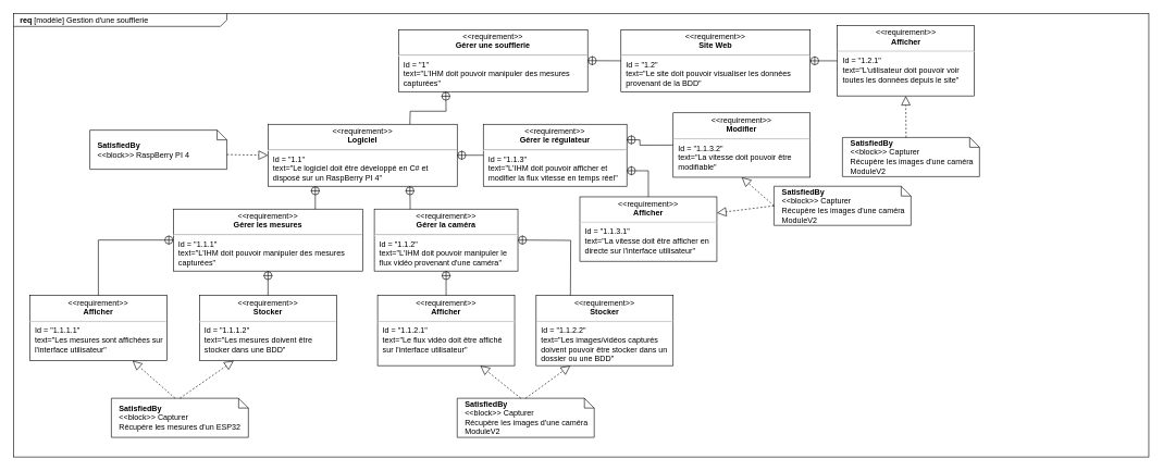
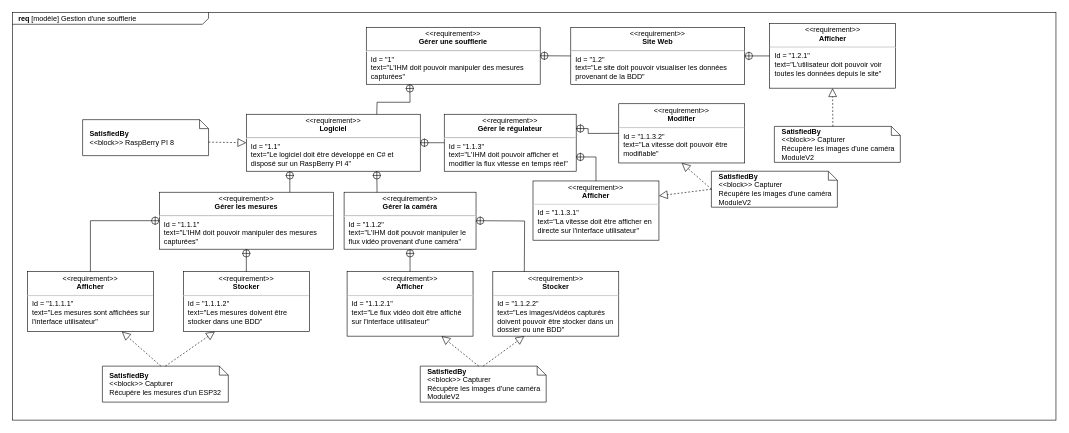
  <mxCell id="0" style=";html=1;" />
  <mxCell id="1" style=";html=1;" parent="0" />
  <mxCell id="2" value="&lt;p style=&quot;margin: 0px ; margin-top: 4px ; margin-left: 10px ; text-align: left&quot;&gt;&lt;b&gt;req&lt;/b&gt;&amp;nbsp;[modèle] Gestion d'une soufflerie&lt;/p&gt;" style="html=1;strokeWidth=1;shape=mxgraph.sysml.package;html=1;overflow=fill;whiteSpace=wrap;fillColor=none;gradientColor=none;fontSize=12;align=center;labelX=327.64;" parent="1" vertex="1"><mxGeometry x="20" y="20" width="1740" height="680" as="geometry" /></mxCell>
  <mxCell id="3" style="edgeStyle=none;rounded=0;html=1;dashed=1;endArrow=none;endFill=0;jettySize=auto;orthogonalLoop=1;" parent="1" edge="1"><mxGeometry relative="1" as="geometry"><mxPoint x="926.583" y="335" as="targetPoint" /></mxGeometry></mxCell>
  <mxCell id="4" style="edgeStyle=orthogonalEdgeStyle;rounded=0;html=1;endArrow=circlePlus;endFill=0;jettySize=auto;orthogonalLoop=1;entryX=0.25;entryY=1;" parent="1" edge="1"><mxGeometry relative="1" as="geometry"><Array as="points"><mxPoint x="487" y="315" /><mxPoint x="537" y="315" /></Array><mxPoint x="487" y="335" as="sourcePoint" /></mxGeometry></mxCell>
  <mxCell id="5" style="edgeStyle=orthogonalEdgeStyle;rounded=0;html=1;endArrow=circlePlus;endFill=0;jettySize=auto;orthogonalLoop=1;entryX=0.5;entryY=1;" parent="1" edge="1"><mxGeometry relative="1" as="geometry"><Array as="points"><mxPoint x="677" y="315" /><mxPoint x="577" y="315" /></Array><mxPoint x="577" y="285" as="targetPoint" /></mxGeometry></mxCell>
  <mxCell id="6" style="edgeStyle=orthogonalEdgeStyle;rounded=0;html=1;endArrow=circlePlus;endFill=0;jettySize=auto;orthogonalLoop=1;entryX=0.75;entryY=1;" parent="1" edge="1"><mxGeometry relative="1" as="geometry"><Array as="points"><mxPoint x="877" y="305" /><mxPoint x="617" y="305" /></Array><mxPoint x="617" y="285" as="targetPoint" /></mxGeometry></mxCell>
  <mxCell id="7" value="&lt;p style=&quot;margin: 0px ; margin-top: 4px ; text-align: center&quot;&gt;&amp;lt;&amp;lt;requirement&amp;gt;&amp;gt;&lt;br&gt;&lt;b&gt;Gérer&amp;nbsp;les mesures&lt;/b&gt;&lt;/p&gt;&lt;hr&gt;&lt;p style=&quot;margin: 0px ; margin-left: 8px ; text-align: left&quot;&gt;Id = &quot;1.1.1&quot;&lt;/p&gt;&lt;p style=&quot;margin: 0px ; margin-left: 8px ; text-align: left&quot;&gt;text=&quot;L'IHM doit pouvoir manipuler des mesures capturées&quot;&lt;/p&gt;" style="shape=rect;html=1;overflow=fill;whiteSpace=wrap;" vertex="1" parent="1"><mxGeometry x="265" y="320" width="290" height="95" as="geometry" /></mxCell>
  <mxCell id="8" value="&lt;p style=&quot;margin: 0px ; margin-top: 4px ; text-align: center&quot;&gt;&amp;lt;&amp;lt;requirement&amp;gt;&amp;gt;&lt;br&gt;&lt;b&gt;Afficher&lt;/b&gt;&lt;/p&gt;&lt;hr&gt;&lt;p style=&quot;margin: 0px ; margin-left: 8px ; text-align: left&quot;&gt;Id = &quot;1.1.1.1&quot;&lt;/p&gt;&lt;p style=&quot;margin: 0px ; margin-left: 8px ; text-align: left&quot;&gt;text=&quot;Les mesures sont affichées sur l'interface utilisateur&quot;&lt;/p&gt;" style="shape=rect;html=1;overflow=fill;whiteSpace=wrap;" vertex="1" parent="1"><mxGeometry x="45" y="452.5" width="210" height="100" as="geometry" /></mxCell>
  <mxCell id="9" value="" style="edgeStyle=none;html=1;startArrow=sysMLPackCont;startSize=12;endArrow=none;rounded=0;exitX=0;exitY=0.5;exitDx=0;exitDy=0;entryX=0.5;entryY=0;entryDx=0;entryDy=0;" edge="1" parent="1" source="7" target="8"><mxGeometry width="160" relative="1" as="geometry"><mxPoint x="365" y="552.5" as="sourcePoint" /><mxPoint x="525" y="552.5" as="targetPoint" /><Array as="points"><mxPoint x="150" y="367.5" /></Array></mxGeometry></mxCell>
  <mxCell id="10" value="&lt;p style=&quot;margin: 0px ; margin-top: 4px ; text-align: center&quot;&gt;&amp;lt;&amp;lt;requirement&amp;gt;&amp;gt;&lt;br&gt;&lt;b&gt;Stocker&lt;/b&gt;&lt;/p&gt;&lt;hr&gt;&lt;p style=&quot;margin: 0px ; margin-left: 8px ; text-align: left&quot;&gt;Id = &quot;1.1.1.2&quot;&lt;/p&gt;&lt;p style=&quot;margin: 0px ; margin-left: 8px ; text-align: left&quot;&gt;text=&quot;Les mesures doivent être stocker dans une BDD&quot;&lt;/p&gt;" style="shape=rect;html=1;overflow=fill;whiteSpace=wrap;" vertex="1" parent="1"><mxGeometry x="305" y="452.5" width="210" height="100" as="geometry" /></mxCell>
  <mxCell id="11" value="" style="edgeStyle=none;html=1;startArrow=sysMLPackCont;startSize=12;endArrow=none;rounded=0;exitX=0.5;exitY=1;exitDx=0;exitDy=0;entryX=0.5;entryY=0;entryDx=0;entryDy=0;" edge="1" parent="1" source="7" target="10"><mxGeometry width="160" relative="1" as="geometry"><mxPoint x="395" y="492.5" as="sourcePoint" /><mxPoint x="555" y="492.5" as="targetPoint" /></mxGeometry></mxCell>
  <mxCell id="12" value="&lt;p style=&quot;margin: 0px ; margin-top: 4px ; text-align: center&quot;&gt;&amp;lt;&amp;lt;requirement&amp;gt;&amp;gt;&lt;br&gt;&lt;b&gt;Gérer une soufflerie&lt;/b&gt;&lt;/p&gt;&lt;hr&gt;&lt;p style=&quot;margin: 0px ; margin-left: 8px ; text-align: left&quot;&gt;Id = &quot;1&quot;&lt;/p&gt;&lt;p style=&quot;margin: 0px ; margin-left: 8px ; text-align: left&quot;&gt;text=&quot;L'IHM doit pouvoir manipuler des mesures capturées&quot;&lt;/p&gt;" style="shape=rect;html=1;overflow=fill;whiteSpace=wrap;" vertex="1" parent="1"><mxGeometry x="610" y="45" width="290" height="95" as="geometry" /></mxCell>
  <mxCell id="13" value="&lt;p style=&quot;margin: 0px ; margin-top: 4px ; text-align: center&quot;&gt;&amp;lt;&amp;lt;requirement&amp;gt;&amp;gt;&lt;br&gt;&lt;b&gt;Logiciel&lt;/b&gt;&lt;/p&gt;&lt;hr&gt;&lt;p style=&quot;margin: 0px ; margin-left: 8px ; text-align: left&quot;&gt;Id = &quot;1.1&quot;&lt;/p&gt;&lt;p style=&quot;margin: 0px ; margin-left: 8px ; text-align: left&quot;&gt;text=&quot;Le logiciel doit être développé en C# et disposé sur un RaspBerry PI 4&quot;&lt;/p&gt;" style="shape=rect;html=1;overflow=fill;whiteSpace=wrap;" vertex="1" parent="1"><mxGeometry x="410" y="190" width="290" height="95" as="geometry" /></mxCell>
  <mxCell id="14" value="" style="edgeStyle=none;html=1;startArrow=sysMLPackCont;startSize=12;endArrow=none;rounded=0;exitX=0.25;exitY=1;exitDx=0;exitDy=0;entryX=0.75;entryY=0;entryDx=0;entryDy=0;" edge="1" parent="1" source="13" target="7"><mxGeometry width="160" relative="1" as="geometry"><mxPoint x="480" y="290" as="sourcePoint" /><mxPoint x="640" y="290" as="targetPoint" /></mxGeometry></mxCell>
- <mxCell id="15" value="&lt;b&gt;SatisfiedBy&lt;/b&gt;&lt;div&gt;&amp;lt;&amp;lt;block&amp;gt;&amp;gt; RaspBerry PI 4&lt;/div&gt;" style="shape=note;size=15;align=left;spacingLeft=10;html=1;whiteSpace=wrap;strokeWidth=1;fontSize=12;" vertex="1" parent="1"><mxGeometry x="137" y="199" width="210" height="60" as="geometry" /></mxCell>
+ <mxCell id="15" value="&lt;b&gt;SatisfiedBy&lt;/b&gt;&lt;div&gt;&amp;lt;&amp;lt;block&amp;gt;&amp;gt; RaspBerry PI 8&lt;/div&gt;" style="shape=note;size=15;align=left;spacingLeft=10;html=1;whiteSpace=wrap;strokeWidth=1;fontSize=12;" vertex="1" parent="1"><mxGeometry x="137" y="199" width="210" height="60" as="geometry" /></mxCell>
  <mxCell id="16" value="" style="edgeStyle=none;html=1;endSize=12;endArrow=block;endFill=0;dashed=1;rounded=0;exitX=0;exitY=0;exitDx=210;exitDy=37.5;exitPerimeter=0;entryX=0;entryY=0.5;entryDx=0;entryDy=0;" edge="1" parent="1" source="15" target="13"><mxGeometry width="160" relative="1" as="geometry"><mxPoint x="350" y="330" as="sourcePoint" /><mxPoint x="510" y="330" as="targetPoint" /></mxGeometry></mxCell>
  <mxCell id="17" value="&lt;b&gt;SatisfiedBy&lt;/b&gt;&lt;div&gt;&amp;lt;&amp;lt;block&amp;gt;&amp;gt; Capturer&lt;/div&gt;&lt;div&gt;Récupère les mesures d'un ESP32&lt;/div&gt;" style="shape=note;size=15;align=left;spacingLeft=10;html=1;whiteSpace=wrap;strokeWidth=1;fontSize=12;" vertex="1" parent="1"><mxGeometry x="170" y="610" width="210" height="60" as="geometry" /></mxCell>
  <mxCell id="18" value="" style="edgeStyle=none;html=1;endSize=12;endArrow=block;endFill=0;dashed=1;rounded=0;exitX=0;exitY=0;exitDx=97.5;exitDy=0;exitPerimeter=0;entryX=0.75;entryY=1;entryDx=0;entryDy=0;" edge="1" parent="1" source="17" target="8"><mxGeometry width="160" relative="1" as="geometry"><mxPoint x="105" y="771" as="sourcePoint" /><mxPoint x="175" y="670" as="targetPoint" /></mxGeometry></mxCell>
  <mxCell id="19" value="&lt;p style=&quot;margin: 0px ; margin-top: 4px ; text-align: center&quot;&gt;&amp;lt;&amp;lt;requirement&amp;gt;&amp;gt;&lt;br&gt;&lt;b&gt;Gérer&amp;nbsp;la caméra&lt;/b&gt;&lt;/p&gt;&lt;hr&gt;&lt;p style=&quot;margin: 0px ; margin-left: 8px ; text-align: left&quot;&gt;Id = &quot;1.1.2&quot;&lt;/p&gt;&lt;p style=&quot;margin: 0px ; margin-left: 8px ; text-align: left&quot;&gt;text=&quot;L'IHM doit pouvoir manipuler le flux vidéo provenant d'une caméra&quot;&lt;/p&gt;" style="shape=rect;html=1;overflow=fill;whiteSpace=wrap;" vertex="1" parent="1"><mxGeometry x="573" y="320" width="220" height="95" as="geometry" /></mxCell>
  <mxCell id="20" value="&lt;p style=&quot;margin: 0px ; margin-top: 4px ; text-align: center&quot;&gt;&amp;lt;&amp;lt;requirement&amp;gt;&amp;gt;&lt;br&gt;&lt;b&gt;Afficher&lt;/b&gt;&lt;/p&gt;&lt;hr&gt;&lt;p style=&quot;margin: 0px ; margin-left: 8px ; text-align: left&quot;&gt;Id = &quot;1.1.2.1&quot;&lt;/p&gt;&lt;p style=&quot;margin: 0px ; margin-left: 8px ; text-align: left&quot;&gt;text=&quot;Le flux vidéo doit être affiché sur l'interface utilisateur&quot;&lt;/p&gt;" style="shape=rect;html=1;overflow=fill;whiteSpace=wrap;" vertex="1" parent="1"><mxGeometry x="578" y="452.5" width="210" height="107.5" as="geometry" /></mxCell>
  <mxCell id="21" value="" style="edgeStyle=none;html=1;startArrow=sysMLPackCont;startSize=12;endArrow=none;rounded=0;exitX=0.5;exitY=1;exitDx=0;exitDy=0;entryX=0.5;entryY=0;entryDx=0;entryDy=0;" edge="1" parent="1" source="19" target="20"><mxGeometry width="160" relative="1" as="geometry"><mxPoint x="700" y="492.5" as="sourcePoint" /><mxPoint x="860" y="492.5" as="targetPoint" /></mxGeometry></mxCell>
  <mxCell id="22" value="" style="edgeStyle=none;html=1;startArrow=sysMLPackCont;startSize=12;endArrow=none;rounded=0;exitX=0.75;exitY=1;exitDx=0;exitDy=0;entryX=0.25;entryY=0;entryDx=0;entryDy=0;" edge="1" parent="1" target="19" source="13"><mxGeometry width="160" relative="1" as="geometry"><mxPoint x="1058" y="285" as="sourcePoint" /><mxPoint x="1215" y="290" as="targetPoint" /></mxGeometry></mxCell>
  <mxCell id="23" value="&lt;b&gt;SatisfiedBy&lt;/b&gt;&lt;div&gt;&amp;lt;&amp;lt;block&amp;gt;&amp;gt; Capturer&lt;/div&gt;&lt;div&gt;Récupère les images d'une caméra ModuleV2&lt;/div&gt;" style="shape=note;size=15;align=left;spacingLeft=10;html=1;whiteSpace=wrap;strokeWidth=1;fontSize=12;" vertex="1" parent="1"><mxGeometry x="700" y="610" width="210" height="60" as="geometry" /></mxCell>
  <mxCell id="24" value="" style="edgeStyle=none;html=1;endSize=12;endArrow=block;endFill=0;dashed=1;rounded=0;entryX=0.75;entryY=1;entryDx=0;entryDy=0;exitX=0;exitY=0;exitDx=97.5;exitDy=0;exitPerimeter=0;" edge="1" parent="1" source="23" target="20"><mxGeometry width="160" relative="1" as="geometry"><mxPoint x="800" y="674" as="sourcePoint" /><mxPoint x="900" y="686" as="targetPoint" /></mxGeometry></mxCell>
  <mxCell id="25" value="&lt;p style=&quot;margin: 0px ; margin-top: 4px ; text-align: center&quot;&gt;&amp;lt;&amp;lt;requirement&amp;gt;&amp;gt;&lt;br&gt;&lt;b&gt;Stocker&lt;/b&gt;&lt;/p&gt;&lt;hr&gt;&lt;p style=&quot;margin: 0px ; margin-left: 8px ; text-align: left&quot;&gt;Id = &quot;1.1.2.2&quot;&lt;/p&gt;&lt;p style=&quot;margin: 0px ; margin-left: 8px ; text-align: left&quot;&gt;text=&quot;Les images/vidéos capturés doivent pouvoir être stocker dans un dossier ou une BDD&quot;&lt;/p&gt;" style="shape=rect;html=1;overflow=fill;whiteSpace=wrap;" vertex="1" parent="1"><mxGeometry x="821" y="452.5" width="210" height="107.5" as="geometry" /></mxCell>
  <mxCell id="26" value="" style="edgeStyle=none;html=1;startArrow=sysMLPackCont;startSize=12;endArrow=none;rounded=0;exitX=1;exitY=0.5;exitDx=0;exitDy=0;entryX=0.25;entryY=0;entryDx=0;entryDy=0;" edge="1" parent="1" source="19" target="25"><mxGeometry width="160" relative="1" as="geometry"><mxPoint x="693" y="425" as="sourcePoint" /><mxPoint x="693" y="463" as="targetPoint" /><Array as="points"><mxPoint x="874" y="368" /></Array></mxGeometry></mxCell>
  <mxCell id="27" value="" style="edgeStyle=none;html=1;endSize=12;endArrow=block;endFill=0;dashed=1;rounded=0;exitX=0.5;exitY=0;exitDx=0;exitDy=0;exitPerimeter=0;entryX=0.25;entryY=1;entryDx=0;entryDy=0;" edge="1" parent="1" source="17" target="10"><mxGeometry width="160" relative="1" as="geometry"><mxPoint x="277" y="642" as="sourcePoint" /><mxPoint x="213" y="563" as="targetPoint" /></mxGeometry></mxCell>
  <mxCell id="28" value="" style="edgeStyle=none;html=1;endSize=12;endArrow=block;endFill=0;dashed=1;rounded=0;entryX=0.25;entryY=1;entryDx=0;entryDy=0;exitX=0.5;exitY=0;exitDx=0;exitDy=0;exitPerimeter=0;" edge="1" parent="1" source="23" target="25"><mxGeometry width="160" relative="1" as="geometry"><mxPoint x="818" y="666" as="sourcePoint" /><mxPoint x="746" y="570" as="targetPoint" /></mxGeometry></mxCell>
  <mxCell id="29" value="&lt;p style=&quot;margin: 0px ; margin-top: 4px ; text-align: center&quot;&gt;&amp;lt;&amp;lt;requirement&amp;gt;&amp;gt;&lt;br&gt;&lt;b&gt;Site Web&lt;/b&gt;&lt;/p&gt;&lt;hr&gt;&lt;p style=&quot;margin: 0px ; margin-left: 8px ; text-align: left&quot;&gt;Id = &quot;1.2&quot;&lt;/p&gt;&lt;p style=&quot;margin: 0px ; margin-left: 8px ; text-align: left&quot;&gt;text=&quot;Le site doit pouvoir visualiser les données provenant de la BDD&quot;&lt;/p&gt;" style="shape=rect;html=1;overflow=fill;whiteSpace=wrap;" vertex="1" parent="1"><mxGeometry x="951" y="45.25" width="290" height="95" as="geometry" /></mxCell>
  <mxCell id="30" value="&lt;p style=&quot;margin: 0px ; margin-top: 4px ; text-align: center&quot;&gt;&amp;lt;&amp;lt;requirement&amp;gt;&amp;gt;&lt;br&gt;&lt;b&gt;Afficher&lt;/b&gt;&lt;/p&gt;&lt;hr&gt;&lt;p style=&quot;margin: 0px ; margin-left: 8px ; text-align: left&quot;&gt;Id = &quot;1.2.1&quot;&lt;/p&gt;&lt;p style=&quot;margin: 0px ; margin-left: 8px ; text-align: left&quot;&gt;text=&quot;L'utilisateur doit pouvoir voir toutes les données depuis le site&quot;&lt;/p&gt;" style="shape=rect;html=1;overflow=fill;whiteSpace=wrap;" vertex="1" parent="1"><mxGeometry x="1282.5" y="39" width="210" height="107.5" as="geometry" /></mxCell>
  <mxCell id="31" value="&lt;b&gt;SatisfiedBy&lt;/b&gt;&lt;div&gt;&amp;lt;&amp;lt;block&amp;gt;&amp;gt; Capturer&lt;/div&gt;&lt;div&gt;Récupère les images d'une caméra ModuleV2&lt;/div&gt;" style="shape=note;size=15;align=left;spacingLeft=10;html=1;whiteSpace=wrap;strokeWidth=1;fontSize=12;" vertex="1" parent="1"><mxGeometry x="1290.5" y="210.25" width="210" height="60" as="geometry" /></mxCell>
  <mxCell id="32" value="" style="edgeStyle=none;html=1;endSize=12;endArrow=block;endFill=0;dashed=1;rounded=0;entryX=0.5;entryY=1;entryDx=0;entryDy=0;exitX=0;exitY=0;exitDx=97.5;exitDy=0;exitPerimeter=0;" edge="1" parent="1" source="31" target="30"><mxGeometry width="160" relative="1" as="geometry"><mxPoint x="945.5" y="475.25" as="sourcePoint" /><mxPoint x="1014.5" y="425.25" as="targetPoint" /></mxGeometry></mxCell>
  <mxCell id="33" value="" style="edgeStyle=none;html=1;startArrow=sysMLPackCont;startSize=12;endArrow=none;rounded=0;exitX=1;exitY=0.5;exitDx=0;exitDy=0;entryX=0;entryY=0.5;entryDx=0;entryDy=0;" edge="1" parent="1" source="29" target="30"><mxGeometry width="160" relative="1" as="geometry"><mxPoint x="1105.5" y="265.25" as="sourcePoint" /><mxPoint x="1265.5" y="265.25" as="targetPoint" /></mxGeometry></mxCell>
  <mxCell id="34" value="" style="edgeStyle=none;html=1;startArrow=sysMLPackCont;startSize=12;endArrow=none;rounded=0;exitX=1;exitY=0.5;exitDx=0;exitDy=0;entryX=0;entryY=0.5;entryDx=0;entryDy=0;" edge="1" parent="1" source="12" target="29"><mxGeometry width="160" relative="1" as="geometry"><mxPoint x="740" y="230" as="sourcePoint" /><mxPoint x="900" y="230" as="targetPoint" /></mxGeometry></mxCell>
  <mxCell id="35" value="" style="edgeStyle=none;html=1;startArrow=sysMLPackCont;startSize=12;endArrow=none;rounded=0;exitX=0.25;exitY=1;exitDx=0;exitDy=0;entryX=0.75;entryY=0;entryDx=0;entryDy=0;" edge="1" parent="1" source="12" target="13"><mxGeometry width="160" relative="1" as="geometry"><mxPoint x="500" y="160" as="sourcePoint" /><mxPoint x="660" y="160" as="targetPoint" /><Array as="points"><mxPoint x="683" y="170" /><mxPoint x="628" y="170" /></Array></mxGeometry></mxCell>
  <mxCell id="36" value="&lt;p style=&quot;margin: 0px ; margin-top: 4px ; text-align: center&quot;&gt;&amp;lt;&amp;lt;requirement&amp;gt;&amp;gt;&lt;br&gt;&lt;b&gt;Gérer&amp;nbsp;le régulateur&lt;/b&gt;&lt;/p&gt;&lt;hr&gt;&lt;p style=&quot;margin: 0px ; margin-left: 8px ; text-align: left&quot;&gt;Id = &quot;1.1.3&quot;&lt;/p&gt;&lt;p style=&quot;margin: 0px ; margin-left: 8px ; text-align: left&quot;&gt;text=&quot;L'IHM doit pouvoir afficher et modifier la flux vitesse en temps réel&quot;&lt;/p&gt;" style="shape=rect;html=1;overflow=fill;whiteSpace=wrap;" vertex="1" parent="1"><mxGeometry x="740" y="190" width="220" height="95" as="geometry" /></mxCell>
  <mxCell id="37" value="&lt;p style=&quot;margin: 0px ; margin-top: 4px ; text-align: center&quot;&gt;&amp;lt;&amp;lt;requirement&amp;gt;&amp;gt;&lt;br&gt;&lt;b&gt;Afficher&lt;/b&gt;&lt;/p&gt;&lt;hr&gt;&lt;p style=&quot;margin: 0px ; margin-left: 8px ; text-align: left&quot;&gt;Id = &quot;1.1.3.1&quot;&lt;/p&gt;&lt;p style=&quot;margin: 0px ; margin-left: 8px ; text-align: left&quot;&gt;text=&quot;La vitesse doit être afficher en directe sur l'interface utilisateur&quot;&lt;/p&gt;" style="shape=rect;html=1;overflow=fill;whiteSpace=wrap;" vertex="1" parent="1"><mxGeometry x="888" y="301.25" width="210" height="98.75" as="geometry" /></mxCell>
  <mxCell id="38" value="" style="edgeStyle=none;html=1;startArrow=sysMLPackCont;startSize=12;endArrow=none;rounded=0;exitX=1;exitY=0.75;exitDx=0;exitDy=0;entryX=0.5;entryY=0;entryDx=0;entryDy=0;" edge="1" parent="1" source="36" target="37"><mxGeometry width="160" relative="1" as="geometry"><mxPoint x="1010" y="341.25" as="sourcePoint" /><mxPoint x="1170" y="341.25" as="targetPoint" /><Array as="points"><mxPoint x="993" y="261.25" /></Array></mxGeometry></mxCell>
  <mxCell id="39" value="&lt;b&gt;SatisfiedBy&lt;/b&gt;&lt;div&gt;&amp;lt;&amp;lt;block&amp;gt;&amp;gt; Capturer&lt;/div&gt;&lt;div&gt;Récupère les images d'une caméra ModuleV2&lt;/div&gt;" style="shape=note;size=15;align=left;spacingLeft=10;html=1;whiteSpace=wrap;strokeWidth=1;fontSize=12;" vertex="1" parent="1"><mxGeometry x="1185.5" y="285" width="210" height="60" as="geometry" /></mxCell>
  <mxCell id="40" value="" style="edgeStyle=none;html=1;endSize=12;endArrow=block;endFill=0;dashed=1;rounded=0;entryX=1;entryY=0.25;entryDx=0;entryDy=0;exitX=0;exitY=0.5;exitDx=0;exitDy=0;exitPerimeter=0;" edge="1" parent="1" source="39" target="37"><mxGeometry width="160" relative="1" as="geometry"><mxPoint x="1110" y="526.5" as="sourcePoint" /><mxPoint x="1210" y="538.5" as="targetPoint" /></mxGeometry></mxCell>
  <mxCell id="41" value="&lt;p style=&quot;margin: 0px ; margin-top: 4px ; text-align: center&quot;&gt;&amp;lt;&amp;lt;requirement&amp;gt;&amp;gt;&lt;br&gt;&lt;b&gt;Modifier&lt;/b&gt;&lt;/p&gt;&lt;hr&gt;&lt;p style=&quot;margin: 0px ; margin-left: 8px ; text-align: left&quot;&gt;Id = &quot;1.1.3.2&quot;&lt;/p&gt;&lt;p style=&quot;margin: 0px ; margin-left: 8px ; text-align: left&quot;&gt;text=&quot;La vitesse doit pouvoir être modifiable&quot;&lt;/p&gt;" style="shape=rect;html=1;overflow=fill;whiteSpace=wrap;" vertex="1" parent="1"><mxGeometry x="1031" y="172.5" width="210" height="98.75" as="geometry" /></mxCell>
  <mxCell id="42" value="" style="edgeStyle=none;html=1;endSize=12;endArrow=block;endFill=0;dashed=1;rounded=0;entryX=0.5;entryY=1;entryDx=0;entryDy=0;exitX=0;exitY=0.5;exitDx=0;exitDy=0;exitPerimeter=0;" edge="1" parent="1" source="39" target="41"><mxGeometry width="160" relative="1" as="geometry"><mxPoint x="1128" y="518.5" as="sourcePoint" /><mxPoint x="1056" y="422.5" as="targetPoint" /></mxGeometry></mxCell>
  <mxCell id="43" value="" style="edgeStyle=none;html=1;startArrow=sysMLPackCont;startSize=12;endArrow=none;rounded=0;entryX=0;entryY=0.5;entryDx=0;entryDy=0;" edge="1" parent="1" source="13" target="36"><mxGeometry width="160" relative="1" as="geometry"><mxPoint x="1070" y="230" as="sourcePoint" /><mxPoint x="1230" y="230" as="targetPoint" /></mxGeometry></mxCell>
  <mxCell id="44" value="" style="edgeStyle=none;html=1;startArrow=sysMLPackCont;startSize=12;endArrow=none;rounded=0;exitX=1;exitY=0.25;exitDx=0;exitDy=0;entryX=0;entryY=0.5;entryDx=0;entryDy=0;" edge="1" parent="1" source="36" target="41"><mxGeometry width="160" relative="1" as="geometry"><mxPoint x="930" y="230" as="sourcePoint" /><mxPoint x="1090" y="230" as="targetPoint" /><Array as="points"><mxPoint x="980" y="214" /><mxPoint x="980" y="222" /></Array></mxGeometry></mxCell>
